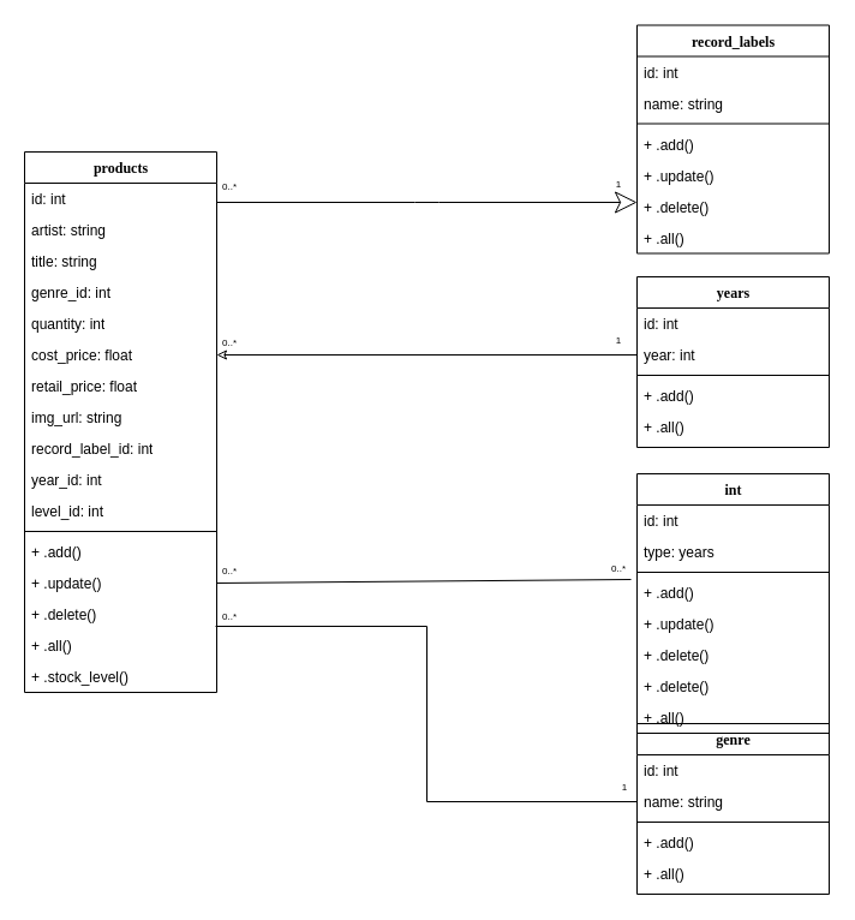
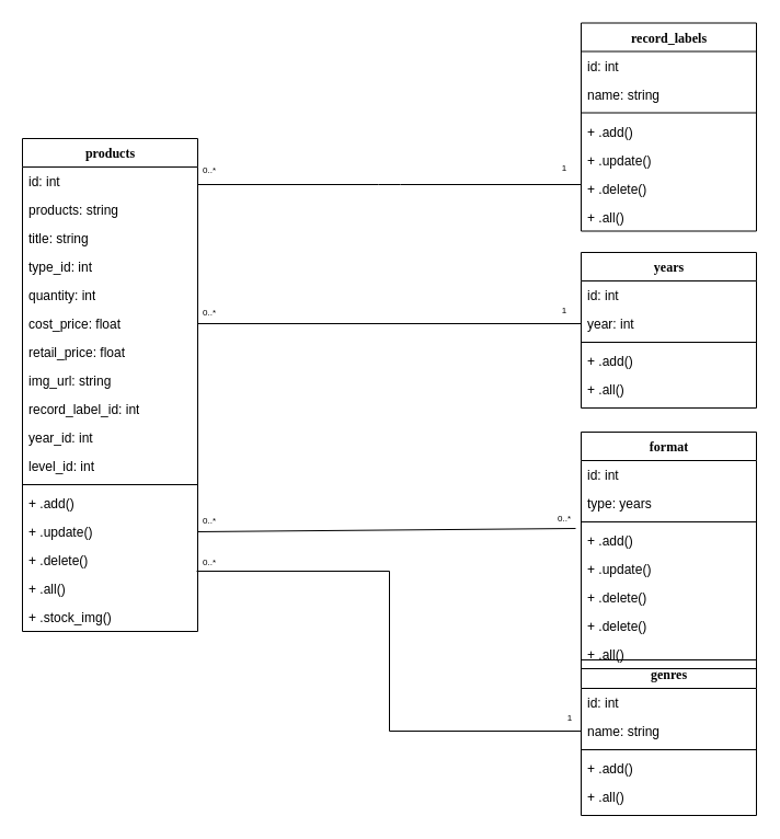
  <mxCell id="0" />
  <mxCell id="1" parent="0" />
  <mxCell id="2" value="products" style="swimlane;html=1;fontStyle=1;align=center;verticalAlign=top;childLayout=stackLayout;horizontal=1;startSize=26;horizontalStack=0;resizeParent=1;resizeLast=0;collapsible=1;marginBottom=0;swimlaneFillColor=#ffffff;rounded=0;shadow=0;comic=0;labelBackgroundColor=none;strokeColor=#000000;strokeWidth=1;fillColor=none;fontFamily=Verdana;fontSize=12;fontColor=#000000;" parent="1" vertex="1"><mxGeometry x="20" y="126" width="160" height="450" as="geometry" /></mxCell>
  <mxCell id="3" value="id: int" style="text;html=1;strokeColor=none;fillColor=none;align=left;verticalAlign=top;spacingLeft=4;spacingRight=4;whiteSpace=wrap;overflow=hidden;rotatable=0;points=[[0,0.5],[1,0.5]];portConstraint=eastwest;" parent="2" vertex="1"><mxGeometry y="26" width="160" height="26" as="geometry" /></mxCell>
- <mxCell id="4" value="artist: string" style="text;html=1;strokeColor=none;fillColor=none;align=left;verticalAlign=top;spacingLeft=4;spacingRight=4;whiteSpace=wrap;overflow=hidden;rotatable=0;points=[[0,0.5],[1,0.5]];portConstraint=eastwest;" parent="2" vertex="1"><mxGeometry y="52" width="160" height="26" as="geometry" /></mxCell>
+ <mxCell id="4" value="products: string" style="text;html=1;strokeColor=none;fillColor=none;align=left;verticalAlign=top;spacingLeft=4;spacingRight=4;whiteSpace=wrap;overflow=hidden;rotatable=0;points=[[0,0.5],[1,0.5]];portConstraint=eastwest;" parent="2" vertex="1"><mxGeometry y="52" width="160" height="26" as="geometry" /></mxCell>
  <mxCell id="5" value="title: string" style="text;html=1;strokeColor=none;fillColor=none;align=left;verticalAlign=top;spacingLeft=4;spacingRight=4;whiteSpace=wrap;overflow=hidden;rotatable=0;points=[[0,0.5],[1,0.5]];portConstraint=eastwest;" parent="2" vertex="1"><mxGeometry y="78" width="160" height="26" as="geometry" /></mxCell>
- <mxCell id="6" value="genre_id: int" style="text;html=1;strokeColor=none;fillColor=none;align=left;verticalAlign=top;spacingLeft=4;spacingRight=4;whiteSpace=wrap;overflow=hidden;rotatable=0;points=[[0,0.5],[1,0.5]];portConstraint=eastwest;" vertex="1" parent="2"><mxGeometry y="104" width="160" height="26" as="geometry" /></mxCell>
+ <mxCell id="6" value="type_id: int" style="text;html=1;strokeColor=none;fillColor=none;align=left;verticalAlign=top;spacingLeft=4;spacingRight=4;whiteSpace=wrap;overflow=hidden;rotatable=0;points=[[0,0.5],[1,0.5]];portConstraint=eastwest;" vertex="1" parent="2"><mxGeometry y="104" width="160" height="26" as="geometry" /></mxCell>
  <mxCell id="7" value="quantity: int" style="text;html=1;strokeColor=none;fillColor=none;align=left;verticalAlign=top;spacingLeft=4;spacingRight=4;whiteSpace=wrap;overflow=hidden;rotatable=0;points=[[0,0.5],[1,0.5]];portConstraint=eastwest;" parent="2" vertex="1"><mxGeometry y="130" width="160" height="26" as="geometry" /></mxCell>
  <mxCell id="8" value="cost_price: float" style="text;html=1;strokeColor=none;fillColor=none;align=left;verticalAlign=top;spacingLeft=4;spacingRight=4;whiteSpace=wrap;overflow=hidden;rotatable=0;points=[[0,0.5],[1,0.5]];portConstraint=eastwest;" parent="2" vertex="1"><mxGeometry y="156" width="160" height="26" as="geometry" /></mxCell>
  <mxCell id="9" value="retail_price: float" style="text;html=1;strokeColor=none;fillColor=none;align=left;verticalAlign=top;spacingLeft=4;spacingRight=4;whiteSpace=wrap;overflow=hidden;rotatable=0;points=[[0,0.5],[1,0.5]];portConstraint=eastwest;" parent="2" vertex="1"><mxGeometry y="182" width="160" height="26" as="geometry" /></mxCell>
  <mxCell id="10" value="img_url: string" style="text;html=1;strokeColor=none;fillColor=none;align=left;verticalAlign=top;spacingLeft=4;spacingRight=4;whiteSpace=wrap;overflow=hidden;rotatable=0;points=[[0,0.5],[1,0.5]];portConstraint=eastwest;" parent="2" vertex="1"><mxGeometry y="208" width="160" height="26" as="geometry" /></mxCell>
  <mxCell id="11" value="record_label_id: int" style="text;html=1;strokeColor=none;fillColor=none;align=left;verticalAlign=top;spacingLeft=4;spacingRight=4;whiteSpace=wrap;overflow=hidden;rotatable=0;points=[[0,0.5],[1,0.5]];portConstraint=eastwest;" parent="2" vertex="1"><mxGeometry y="234" width="160" height="26" as="geometry" /></mxCell>
  <mxCell id="12" value="year_id: int" style="text;html=1;strokeColor=none;fillColor=none;align=left;verticalAlign=top;spacingLeft=4;spacingRight=4;whiteSpace=wrap;overflow=hidden;rotatable=0;points=[[0,0.5],[1,0.5]];portConstraint=eastwest;" parent="2" vertex="1"><mxGeometry y="260" width="160" height="26" as="geometry" /></mxCell>
  <mxCell id="13" value="level_id: int" style="text;html=1;strokeColor=none;fillColor=none;align=left;verticalAlign=top;spacingLeft=4;spacingRight=4;whiteSpace=wrap;overflow=hidden;rotatable=0;points=[[0,0.5],[1,0.5]];portConstraint=eastwest;" parent="2" vertex="1"><mxGeometry y="286" width="160" height="26" as="geometry" /></mxCell>
  <mxCell id="14" value="" style="line;html=1;strokeWidth=1;fillColor=none;align=left;verticalAlign=middle;spacingTop=-1;spacingLeft=3;spacingRight=3;rotatable=0;labelPosition=right;points=[];portConstraint=eastwest;" parent="2" vertex="1"><mxGeometry y="312" width="160" height="8" as="geometry" /></mxCell>
  <mxCell id="15" value="+ .add()" style="text;html=1;strokeColor=none;fillColor=none;align=left;verticalAlign=top;spacingLeft=4;spacingRight=4;whiteSpace=wrap;overflow=hidden;rotatable=0;points=[[0,0.5],[1,0.5]];portConstraint=eastwest;" parent="2" vertex="1"><mxGeometry y="320" width="160" height="26" as="geometry" /></mxCell>
  <mxCell id="16" value="+ .update()" style="text;html=1;strokeColor=none;fillColor=none;align=left;verticalAlign=top;spacingLeft=4;spacingRight=4;whiteSpace=wrap;overflow=hidden;rotatable=0;points=[[0,0.5],[1,0.5]];portConstraint=eastwest;" parent="2" vertex="1"><mxGeometry y="346" width="160" height="26" as="geometry" /></mxCell>
  <mxCell id="17" value="+ .delete()" style="text;html=1;strokeColor=none;fillColor=none;align=left;verticalAlign=top;spacingLeft=4;spacingRight=4;whiteSpace=wrap;overflow=hidden;rotatable=0;points=[[0,0.5],[1,0.5]];portConstraint=eastwest;" parent="2" vertex="1"><mxGeometry y="372" width="160" height="26" as="geometry" /></mxCell>
  <mxCell id="18" value="+ .all()" style="text;html=1;strokeColor=none;fillColor=none;align=left;verticalAlign=top;spacingLeft=4;spacingRight=4;whiteSpace=wrap;overflow=hidden;rotatable=0;points=[[0,0.5],[1,0.5]];portConstraint=eastwest;" parent="2" vertex="1"><mxGeometry y="398" width="160" height="26" as="geometry" /></mxCell>
- <mxCell id="19" value="+ .stock_level()" style="text;html=1;strokeColor=none;fillColor=none;align=left;verticalAlign=top;spacingLeft=4;spacingRight=4;whiteSpace=wrap;overflow=hidden;rotatable=0;points=[[0,0.5],[1,0.5]];portConstraint=eastwest;" parent="2" vertex="1"><mxGeometry y="424" width="160" height="26" as="geometry" /></mxCell>
- <mxCell id="20" style="edgeStyle=elbowEdgeStyle;html=1;labelBackgroundColor=none;startFill=0;startSize=8;endArrow=classic;endFill=0;endSize=16;fontFamily=Verdana;fontSize=12;elbow=vertical;" parent="1" source="2" target="22" edge="1"><mxGeometry relative="1" as="geometry"><mxPoint x="180" y="241.882" as="sourcePoint" /></mxGeometry></mxCell>
- <mxCell id="21" style="edgeStyle=orthogonalEdgeStyle;rounded=0;orthogonalLoop=1;jettySize=auto;html=1;endArrow=classic;endFill=0;entryX=1;entryY=0.5;entryDx=0;entryDy=0;" parent="1" source="32" target="8" edge="1"><mxGeometry relative="1" as="geometry" /></mxCell>
+ <mxCell id="19" value="+ .stock_img()" style="text;html=1;strokeColor=none;fillColor=none;align=left;verticalAlign=top;spacingLeft=4;spacingRight=4;whiteSpace=wrap;overflow=hidden;rotatable=0;points=[[0,0.5],[1,0.5]];portConstraint=eastwest;" parent="2" vertex="1"><mxGeometry y="424" width="160" height="26" as="geometry" /></mxCell>
+ <mxCell id="20" style="edgeStyle=elbowEdgeStyle;html=1;labelBackgroundColor=none;startFill=0;startSize=8;endArrow=none;endFill=0;endSize=16;fontFamily=Verdana;fontSize=12;elbow=vertical;" parent="1" source="2" target="22" edge="1"><mxGeometry relative="1" as="geometry"><mxPoint x="180" y="241.882" as="sourcePoint" /></mxGeometry></mxCell>
+ <mxCell id="21" style="edgeStyle=orthogonalEdgeStyle;rounded=0;orthogonalLoop=1;jettySize=auto;html=1;endArrow=none;endFill=0;entryX=1;entryY=0.5;entryDx=0;entryDy=0;" parent="1" source="32" target="8" edge="1"><mxGeometry relative="1" as="geometry" /></mxCell>
  <mxCell id="22" value="record_labels" style="swimlane;html=1;fontStyle=1;align=center;verticalAlign=top;childLayout=stackLayout;horizontal=1;startSize=26;horizontalStack=0;resizeParent=1;resizeLast=0;collapsible=1;marginBottom=0;swimlaneFillColor=#ffffff;rounded=0;shadow=0;comic=0;labelBackgroundColor=none;strokeColor=#000000;strokeWidth=1;fillColor=none;fontFamily=Verdana;fontSize=12;fontColor=#000000;" parent="1" vertex="1"><mxGeometry x="530" y="20.5" width="160" height="190" as="geometry" /></mxCell>
  <mxCell id="23" value="id: int" style="text;html=1;strokeColor=none;fillColor=none;align=left;verticalAlign=top;spacingLeft=4;spacingRight=4;whiteSpace=wrap;overflow=hidden;rotatable=0;points=[[0,0.5],[1,0.5]];portConstraint=eastwest;" parent="22" vertex="1"><mxGeometry y="26" width="160" height="26" as="geometry" /></mxCell>
  <mxCell id="24" value="name: string" style="text;html=1;strokeColor=none;fillColor=none;align=left;verticalAlign=top;spacingLeft=4;spacingRight=4;whiteSpace=wrap;overflow=hidden;rotatable=0;points=[[0,0.5],[1,0.5]];portConstraint=eastwest;" parent="22" vertex="1"><mxGeometry y="52" width="160" height="26" as="geometry" /></mxCell>
  <mxCell id="25" value="" style="line;html=1;strokeWidth=1;fillColor=none;align=left;verticalAlign=middle;spacingTop=-1;spacingLeft=3;spacingRight=3;rotatable=0;labelPosition=right;points=[];portConstraint=eastwest;" parent="22" vertex="1"><mxGeometry y="78" width="160" height="8" as="geometry" /></mxCell>
  <mxCell id="26" value="+ .add()" style="text;html=1;strokeColor=none;fillColor=none;align=left;verticalAlign=top;spacingLeft=4;spacingRight=4;whiteSpace=wrap;overflow=hidden;rotatable=0;points=[[0,0.5],[1,0.5]];portConstraint=eastwest;" parent="22" vertex="1"><mxGeometry y="86" width="160" height="26" as="geometry" /></mxCell>
  <mxCell id="27" value="+ .update()" style="text;html=1;strokeColor=none;fillColor=none;align=left;verticalAlign=top;spacingLeft=4;spacingRight=4;whiteSpace=wrap;overflow=hidden;rotatable=0;points=[[0,0.5],[1,0.5]];portConstraint=eastwest;" parent="22" vertex="1"><mxGeometry y="112" width="160" height="26" as="geometry" /></mxCell>
  <mxCell id="28" value="+ .delete()" style="text;html=1;strokeColor=none;fillColor=none;align=left;verticalAlign=top;spacingLeft=4;spacingRight=4;whiteSpace=wrap;overflow=hidden;rotatable=0;points=[[0,0.5],[1,0.5]];portConstraint=eastwest;" parent="22" vertex="1"><mxGeometry y="138" width="160" height="26" as="geometry" /></mxCell>
  <mxCell id="29" value="+ .all()" style="text;html=1;strokeColor=none;fillColor=none;align=left;verticalAlign=top;spacingLeft=4;spacingRight=4;whiteSpace=wrap;overflow=hidden;rotatable=0;points=[[0,0.5],[1,0.5]];portConstraint=eastwest;" parent="22" vertex="1"><mxGeometry y="164" width="160" height="26" as="geometry" /></mxCell>
  <mxCell id="30" value="years" style="swimlane;html=1;fontStyle=1;align=center;verticalAlign=top;childLayout=stackLayout;horizontal=1;startSize=26;horizontalStack=0;resizeParent=1;resizeLast=0;collapsible=1;marginBottom=0;swimlaneFillColor=#ffffff;rounded=0;shadow=0;comic=0;labelBackgroundColor=none;strokeColor=#000000;strokeWidth=1;fillColor=none;fontFamily=Verdana;fontSize=12;fontColor=#000000;" parent="1" vertex="1"><mxGeometry x="530" y="230" width="160" height="142" as="geometry" /></mxCell>
  <mxCell id="31" value="id: int" style="text;html=1;strokeColor=none;fillColor=none;align=left;verticalAlign=top;spacingLeft=4;spacingRight=4;whiteSpace=wrap;overflow=hidden;rotatable=0;points=[[0,0.5],[1,0.5]];portConstraint=eastwest;" parent="30" vertex="1"><mxGeometry y="26" width="160" height="26" as="geometry" /></mxCell>
  <mxCell id="32" value="year: int" style="text;html=1;strokeColor=none;fillColor=none;align=left;verticalAlign=top;spacingLeft=4;spacingRight=4;whiteSpace=wrap;overflow=hidden;rotatable=0;points=[[0,0.5],[1,0.5]];portConstraint=eastwest;" parent="30" vertex="1"><mxGeometry y="52" width="160" height="26" as="geometry" /></mxCell>
  <mxCell id="33" value="" style="line;html=1;strokeWidth=1;fillColor=none;align=left;verticalAlign=middle;spacingTop=-1;spacingLeft=3;spacingRight=3;rotatable=0;labelPosition=right;points=[];portConstraint=eastwest;" parent="30" vertex="1"><mxGeometry y="78" width="160" height="8" as="geometry" /></mxCell>
  <mxCell id="34" value="+ .add()" style="text;html=1;strokeColor=none;fillColor=none;align=left;verticalAlign=top;spacingLeft=4;spacingRight=4;whiteSpace=wrap;overflow=hidden;rotatable=0;points=[[0,0.5],[1,0.5]];portConstraint=eastwest;" parent="30" vertex="1"><mxGeometry y="86" width="160" height="26" as="geometry" /></mxCell>
  <mxCell id="35" value="+ .all()" style="text;html=1;strokeColor=none;fillColor=none;align=left;verticalAlign=top;spacingLeft=4;spacingRight=4;whiteSpace=wrap;overflow=hidden;rotatable=0;points=[[0,0.5],[1,0.5]];portConstraint=eastwest;" parent="30" vertex="1"><mxGeometry y="112" width="160" height="26" as="geometry" /></mxCell>
- <mxCell id="36" value="int" style="swimlane;html=1;fontStyle=1;align=center;verticalAlign=top;childLayout=stackLayout;horizontal=1;startSize=26;horizontalStack=0;resizeParent=1;resizeLast=0;collapsible=1;marginBottom=0;swimlaneFillColor=#ffffff;rounded=0;shadow=0;comic=0;labelBackgroundColor=none;strokeColor=#000000;strokeWidth=1;fillColor=none;fontFamily=Verdana;fontSize=12;fontColor=#000000;" parent="1" vertex="1"><mxGeometry x="530" y="394" width="160" height="216" as="geometry" /></mxCell>
+ <mxCell id="36" value="format" style="swimlane;html=1;fontStyle=1;align=center;verticalAlign=top;childLayout=stackLayout;horizontal=1;startSize=26;horizontalStack=0;resizeParent=1;resizeLast=0;collapsible=1;marginBottom=0;swimlaneFillColor=#ffffff;rounded=0;shadow=0;comic=0;labelBackgroundColor=none;strokeColor=#000000;strokeWidth=1;fillColor=none;fontFamily=Verdana;fontSize=12;fontColor=#000000;" parent="1" vertex="1"><mxGeometry x="530" y="394" width="160" height="216" as="geometry" /></mxCell>
  <mxCell id="37" value="id: int" style="text;html=1;strokeColor=none;fillColor=none;align=left;verticalAlign=top;spacingLeft=4;spacingRight=4;whiteSpace=wrap;overflow=hidden;rotatable=0;points=[[0,0.5],[1,0.5]];portConstraint=eastwest;" parent="36" vertex="1"><mxGeometry y="26" width="160" height="26" as="geometry" /></mxCell>
  <mxCell id="38" value="type: years" style="text;html=1;strokeColor=none;fillColor=none;align=left;verticalAlign=top;spacingLeft=4;spacingRight=4;whiteSpace=wrap;overflow=hidden;rotatable=0;points=[[0,0.5],[1,0.5]];portConstraint=eastwest;" parent="36" vertex="1"><mxGeometry y="52" width="160" height="26" as="geometry" /></mxCell>
  <mxCell id="39" value="" style="line;html=1;strokeWidth=1;fillColor=none;align=left;verticalAlign=middle;spacingTop=-1;spacingLeft=3;spacingRight=3;rotatable=0;labelPosition=right;points=[];portConstraint=eastwest;" parent="36" vertex="1"><mxGeometry y="78" width="160" height="8" as="geometry" /></mxCell>
  <mxCell id="40" value="+ .add()" style="text;html=1;strokeColor=none;fillColor=none;align=left;verticalAlign=top;spacingLeft=4;spacingRight=4;whiteSpace=wrap;overflow=hidden;rotatable=0;points=[[0,0.5],[1,0.5]];portConstraint=eastwest;" parent="36" vertex="1"><mxGeometry y="86" width="160" height="26" as="geometry" /></mxCell>
  <mxCell id="41" value="+ .update()" style="text;html=1;strokeColor=none;fillColor=none;align=left;verticalAlign=top;spacingLeft=4;spacingRight=4;whiteSpace=wrap;overflow=hidden;rotatable=0;points=[[0,0.5],[1,0.5]];portConstraint=eastwest;" parent="36" vertex="1"><mxGeometry y="112" width="160" height="26" as="geometry" /></mxCell>
  <mxCell id="42" value="+ .delete()" style="text;html=1;strokeColor=none;fillColor=none;align=left;verticalAlign=top;spacingLeft=4;spacingRight=4;whiteSpace=wrap;overflow=hidden;rotatable=0;points=[[0,0.5],[1,0.5]];portConstraint=eastwest;" vertex="1" parent="36"><mxGeometry y="138" width="160" height="26" as="geometry" /></mxCell>
  <mxCell id="43" value="+ .delete()" style="text;html=1;strokeColor=none;fillColor=none;align=left;verticalAlign=top;spacingLeft=4;spacingRight=4;whiteSpace=wrap;overflow=hidden;rotatable=0;points=[[0,0.5],[1,0.5]];portConstraint=eastwest;" parent="36" vertex="1"><mxGeometry y="164" width="160" height="26" as="geometry" /></mxCell>
  <mxCell id="44" value="+ .all()" style="text;html=1;strokeColor=none;fillColor=none;align=left;verticalAlign=top;spacingLeft=4;spacingRight=4;whiteSpace=wrap;overflow=hidden;rotatable=0;points=[[0,0.5],[1,0.5]];portConstraint=eastwest;" parent="36" vertex="1"><mxGeometry y="190" width="160" height="26" as="geometry" /></mxCell>
  <mxCell id="45" value="" style="endArrow=none;html=1;exitX=1;exitY=0.5;exitDx=0;exitDy=0;entryX=0.75;entryY=1;entryDx=0;entryDy=0;" parent="1" source="16" target="46" edge="1"><mxGeometry width="50" height="50" relative="1" as="geometry"><mxPoint x="480" y="502.5" as="sourcePoint" /><mxPoint x="530" y="452.5" as="targetPoint" /></mxGeometry></mxCell>
  <mxCell id="46" value="&lt;font style=&quot;font-size: 8px&quot;&gt;0..*&lt;/font&gt;" style="text;html=1;strokeColor=none;fillColor=none;align=center;verticalAlign=middle;whiteSpace=wrap;rounded=0;" parent="1" vertex="1"><mxGeometry x="495" y="462" width="40" height="20" as="geometry" /></mxCell>
  <mxCell id="47" value="&lt;font style=&quot;font-size: 8px&quot;&gt;1&lt;/font&gt;" style="text;html=1;strokeColor=none;fillColor=none;align=center;verticalAlign=middle;whiteSpace=wrap;rounded=0;" parent="1" vertex="1"><mxGeometry x="495" y="272" width="40" height="20" as="geometry" /></mxCell>
  <mxCell id="48" value="&lt;font style=&quot;font-size: 8px&quot;&gt;1&lt;/font&gt;" style="text;html=1;strokeColor=none;fillColor=none;align=center;verticalAlign=middle;whiteSpace=wrap;rounded=0;" parent="1" vertex="1"><mxGeometry x="495" y="142" width="40" height="20" as="geometry" /></mxCell>
  <mxCell id="49" value="&lt;font style=&quot;font-size: 8px&quot;&gt;0..*&lt;/font&gt;" style="text;html=1;strokeColor=none;fillColor=none;align=center;verticalAlign=middle;whiteSpace=wrap;rounded=0;" parent="1" vertex="1"><mxGeometry x="171" y="464" width="40" height="20" as="geometry" /></mxCell>
  <mxCell id="50" value="&lt;font style=&quot;font-size: 8px&quot;&gt;0..*&lt;/font&gt;" style="text;html=1;strokeColor=none;fillColor=none;align=center;verticalAlign=middle;whiteSpace=wrap;rounded=0;" parent="1" vertex="1"><mxGeometry x="171" y="274" width="40" height="20" as="geometry" /></mxCell>
  <mxCell id="51" value="&lt;font style=&quot;font-size: 8px&quot;&gt;0..*&lt;/font&gt;" style="text;html=1;strokeColor=none;fillColor=none;align=center;verticalAlign=middle;whiteSpace=wrap;rounded=0;" parent="1" vertex="1"><mxGeometry x="171" y="144" width="40" height="20" as="geometry" /></mxCell>
- <mxCell id="52" value="genre" style="swimlane;html=1;fontStyle=1;align=center;verticalAlign=top;childLayout=stackLayout;horizontal=1;startSize=26;horizontalStack=0;resizeParent=1;resizeLast=0;collapsible=1;marginBottom=0;swimlaneFillColor=#ffffff;rounded=0;shadow=0;comic=0;labelBackgroundColor=none;strokeColor=#000000;strokeWidth=1;fillColor=none;fontFamily=Verdana;fontSize=12;fontColor=#000000;" vertex="1" parent="1"><mxGeometry x="530" y="602" width="160" height="142" as="geometry" /></mxCell>
+ <mxCell id="52" value="genres" style="swimlane;html=1;fontStyle=1;align=center;verticalAlign=top;childLayout=stackLayout;horizontal=1;startSize=26;horizontalStack=0;resizeParent=1;resizeLast=0;collapsible=1;marginBottom=0;swimlaneFillColor=#ffffff;rounded=0;shadow=0;comic=0;labelBackgroundColor=none;strokeColor=#000000;strokeWidth=1;fillColor=none;fontFamily=Verdana;fontSize=12;fontColor=#000000;" vertex="1" parent="1"><mxGeometry x="530" y="602" width="160" height="142" as="geometry" /></mxCell>
  <mxCell id="53" value="id: int" style="text;html=1;strokeColor=none;fillColor=none;align=left;verticalAlign=top;spacingLeft=4;spacingRight=4;whiteSpace=wrap;overflow=hidden;rotatable=0;points=[[0,0.5],[1,0.5]];portConstraint=eastwest;" vertex="1" parent="52"><mxGeometry y="26" width="160" height="26" as="geometry" /></mxCell>
  <mxCell id="54" value="name: string" style="text;html=1;strokeColor=none;fillColor=none;align=left;verticalAlign=top;spacingLeft=4;spacingRight=4;whiteSpace=wrap;overflow=hidden;rotatable=0;points=[[0,0.5],[1,0.5]];portConstraint=eastwest;" vertex="1" parent="52"><mxGeometry y="52" width="160" height="26" as="geometry" /></mxCell>
  <mxCell id="55" value="" style="line;html=1;strokeWidth=1;fillColor=none;align=left;verticalAlign=middle;spacingTop=-1;spacingLeft=3;spacingRight=3;rotatable=0;labelPosition=right;points=[];portConstraint=eastwest;" vertex="1" parent="52"><mxGeometry y="78" width="160" height="8" as="geometry" /></mxCell>
  <mxCell id="56" value="+ .add()" style="text;html=1;strokeColor=none;fillColor=none;align=left;verticalAlign=top;spacingLeft=4;spacingRight=4;whiteSpace=wrap;overflow=hidden;rotatable=0;points=[[0,0.5],[1,0.5]];portConstraint=eastwest;" vertex="1" parent="52"><mxGeometry y="86" width="160" height="26" as="geometry" /></mxCell>
  <mxCell id="57" value="+ .all()" style="text;html=1;strokeColor=none;fillColor=none;align=left;verticalAlign=top;spacingLeft=4;spacingRight=4;whiteSpace=wrap;overflow=hidden;rotatable=0;points=[[0,0.5],[1,0.5]];portConstraint=eastwest;" vertex="1" parent="52"><mxGeometry y="112" width="160" height="26" as="geometry" /></mxCell>
  <mxCell id="58" style="edgeStyle=orthogonalEdgeStyle;rounded=0;orthogonalLoop=1;jettySize=auto;html=1;endArrow=none;endFill=0;entryX=0.994;entryY=-0.115;entryDx=0;entryDy=0;entryPerimeter=0;" edge="1" parent="1" source="54" target="18"><mxGeometry relative="1" as="geometry"><mxPoint x="478" y="667" as="targetPoint" /></mxGeometry></mxCell>
  <mxCell id="59" value="&lt;font style=&quot;font-size: 8px&quot;&gt;0..*&lt;/font&gt;" style="text;html=1;strokeColor=none;fillColor=none;align=center;verticalAlign=middle;whiteSpace=wrap;rounded=0;" vertex="1" parent="1"><mxGeometry x="171" y="502" width="40" height="20" as="geometry" /></mxCell>
  <mxCell id="60" value="&lt;font style=&quot;font-size: 8px&quot;&gt;1&lt;/font&gt;" style="text;html=1;strokeColor=none;fillColor=none;align=center;verticalAlign=middle;whiteSpace=wrap;rounded=0;" vertex="1" parent="1"><mxGeometry x="500" y="644" width="40" height="20" as="geometry" /></mxCell>
